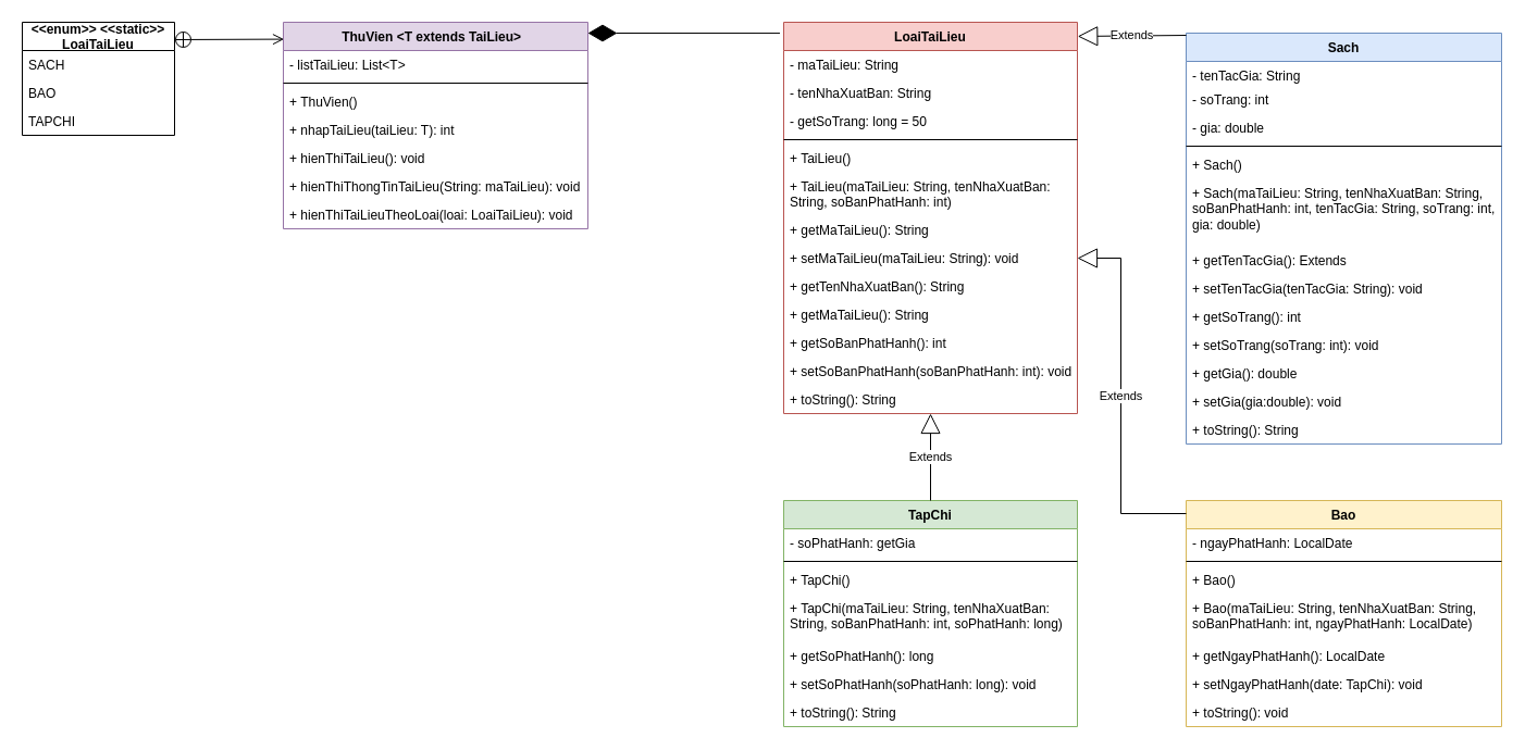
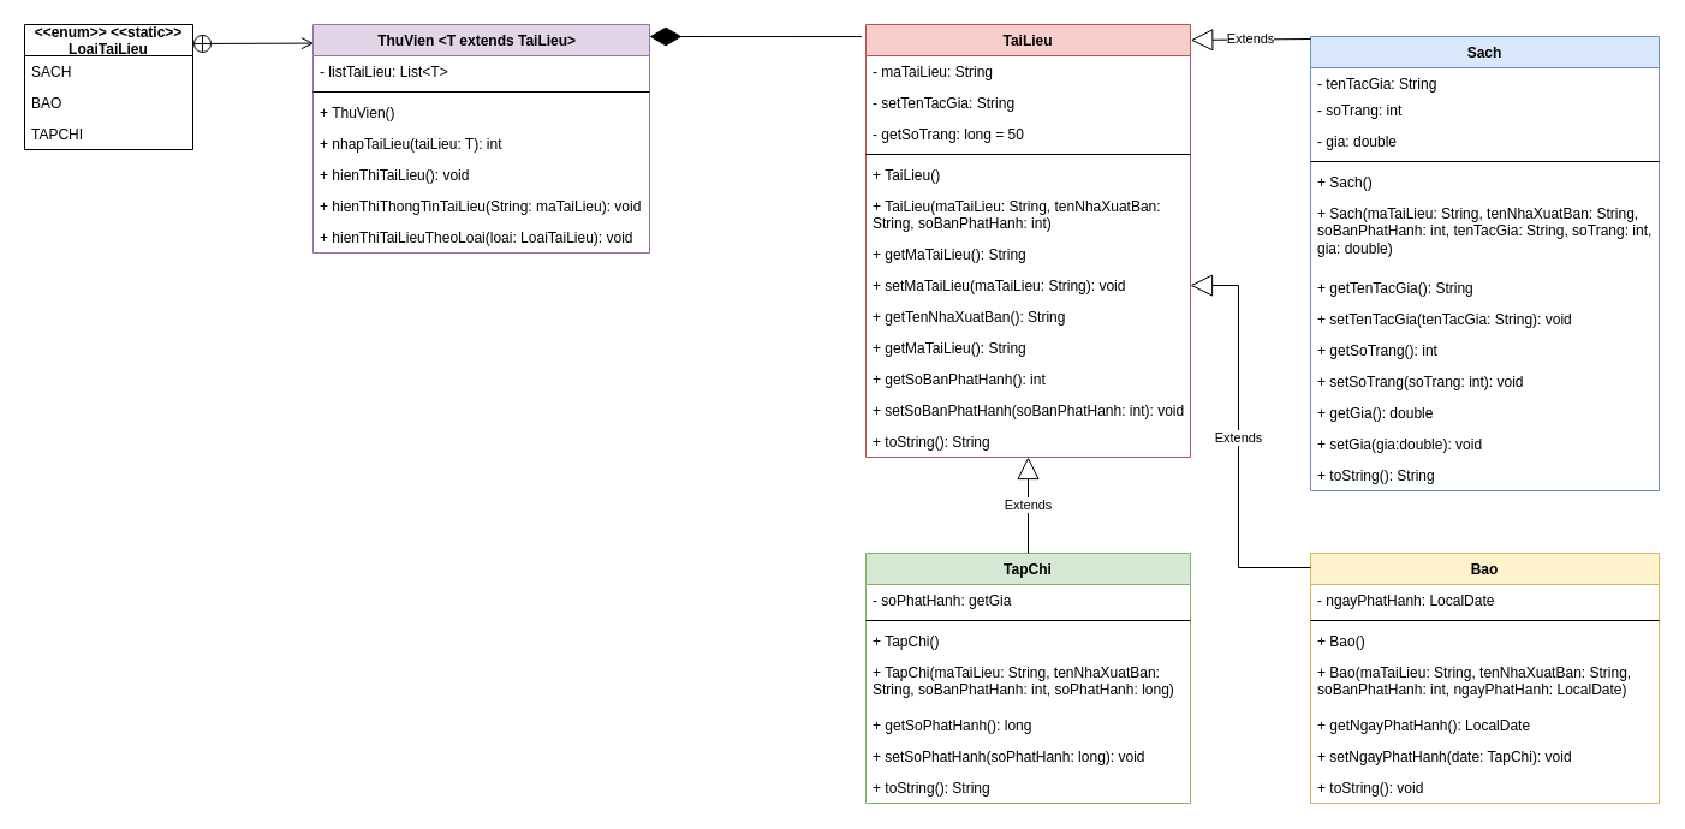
  <mxCell id="0" />
  <mxCell id="1" parent="0" />
- <mxCell id="2" value="LoaiTaiLieu&#10;" style="swimlane;fontStyle=1;align=center;verticalAlign=top;childLayout=stackLayout;horizontal=1;startSize=26;horizontalStack=0;resizeParent=1;resizeParentMax=0;resizeLast=0;collapsible=1;marginBottom=0;fillColor=#f8cecc;strokeColor=#b85450;" parent="1" vertex="1"><mxGeometry x="720" y="20" width="270" height="360" as="geometry" /></mxCell>
+ <mxCell id="2" value="TaiLieu&#10;" style="swimlane;fontStyle=1;align=center;verticalAlign=top;childLayout=stackLayout;horizontal=1;startSize=26;horizontalStack=0;resizeParent=1;resizeParentMax=0;resizeLast=0;collapsible=1;marginBottom=0;fillColor=#f8cecc;strokeColor=#b85450;" parent="1" vertex="1"><mxGeometry x="720" y="20" width="270" height="360" as="geometry" /></mxCell>
  <mxCell id="3" value="- maTaiLieu: String" style="text;strokeColor=none;fillColor=none;align=left;verticalAlign=top;spacingLeft=4;spacingRight=4;overflow=hidden;rotatable=0;points=[[0,0.5],[1,0.5]];portConstraint=eastwest;" parent="2" vertex="1"><mxGeometry y="26" width="270" height="26" as="geometry" /></mxCell>
- <mxCell id="4" value="- tenNhaXuatBan: String" style="text;strokeColor=none;fillColor=none;align=left;verticalAlign=top;spacingLeft=4;spacingRight=4;overflow=hidden;rotatable=0;points=[[0,0.5],[1,0.5]];portConstraint=eastwest;" parent="2" vertex="1"><mxGeometry y="52" width="270" height="26" as="geometry" /></mxCell>
+ <mxCell id="4" value="- setTenTacGia: String" style="text;strokeColor=none;fillColor=none;align=left;verticalAlign=top;spacingLeft=4;spacingRight=4;overflow=hidden;rotatable=0;points=[[0,0.5],[1,0.5]];portConstraint=eastwest;" parent="2" vertex="1"><mxGeometry y="52" width="270" height="26" as="geometry" /></mxCell>
  <mxCell id="5" value="- getSoTrang: long = 50" style="text;strokeColor=none;fillColor=none;align=left;verticalAlign=top;spacingLeft=4;spacingRight=4;overflow=hidden;rotatable=0;points=[[0,0.5],[1,0.5]];portConstraint=eastwest;" parent="2" vertex="1"><mxGeometry y="78" width="270" height="26" as="geometry" /></mxCell>
  <mxCell id="6" value="" style="line;strokeWidth=1;fillColor=none;align=left;verticalAlign=middle;spacingTop=-1;spacingLeft=3;spacingRight=3;rotatable=0;labelPosition=right;points=[];portConstraint=eastwest;" parent="2" vertex="1"><mxGeometry y="104" width="270" height="8" as="geometry" /></mxCell>
  <mxCell id="7" value="+ TaiLieu()" style="text;strokeColor=none;fillColor=none;align=left;verticalAlign=top;spacingLeft=4;spacingRight=4;overflow=hidden;rotatable=0;points=[[0,0.5],[1,0.5]];portConstraint=eastwest;" parent="2" vertex="1"><mxGeometry y="112" width="270" height="26" as="geometry" /></mxCell>
  <mxCell id="8" value="+ TaiLieu(maTaiLieu: String, tenNhaXuatBan: String, soBanPhatHanh: int)" style="text;strokeColor=none;fillColor=none;align=left;verticalAlign=top;spacingLeft=4;spacingRight=4;overflow=hidden;rotatable=0;points=[[0,0.5],[1,0.5]];portConstraint=eastwest;whiteSpace=wrap;" parent="2" vertex="1"><mxGeometry y="138" width="270" height="40" as="geometry" /></mxCell>
  <mxCell id="9" value="+ getMaTaiLieu(): String" style="text;strokeColor=none;fillColor=none;align=left;verticalAlign=top;spacingLeft=4;spacingRight=4;overflow=hidden;rotatable=0;points=[[0,0.5],[1,0.5]];portConstraint=eastwest;html=0;" parent="2" vertex="1"><mxGeometry y="178" width="270" height="26" as="geometry" /></mxCell>
  <mxCell id="10" value="+ setMaTaiLieu(maTaiLieu: String): void" style="text;strokeColor=none;fillColor=none;align=left;verticalAlign=top;spacingLeft=4;spacingRight=4;overflow=hidden;rotatable=0;points=[[0,0.5],[1,0.5]];portConstraint=eastwest;html=0;" parent="2" vertex="1"><mxGeometry y="204" width="270" height="26" as="geometry" /></mxCell>
  <mxCell id="11" value="+ getTenNhaXuatBan(): String" style="text;strokeColor=none;fillColor=none;align=left;verticalAlign=top;spacingLeft=4;spacingRight=4;overflow=hidden;rotatable=0;points=[[0,0.5],[1,0.5]];portConstraint=eastwest;html=0;" parent="2" vertex="1"><mxGeometry y="230" width="270" height="26" as="geometry" /></mxCell>
  <mxCell id="12" value="+ getMaTaiLieu(): String" style="text;strokeColor=none;fillColor=none;align=left;verticalAlign=top;spacingLeft=4;spacingRight=4;overflow=hidden;rotatable=0;points=[[0,0.5],[1,0.5]];portConstraint=eastwest;html=0;" parent="2" vertex="1"><mxGeometry y="256" width="270" height="26" as="geometry" /></mxCell>
  <mxCell id="13" value="+ getSoBanPhatHanh(): int" style="text;strokeColor=none;fillColor=none;align=left;verticalAlign=top;spacingLeft=4;spacingRight=4;overflow=hidden;rotatable=0;points=[[0,0.5],[1,0.5]];portConstraint=eastwest;html=0;" parent="2" vertex="1"><mxGeometry y="282" width="270" height="26" as="geometry" /></mxCell>
  <mxCell id="14" value="+ setSoBanPhatHanh(soBanPhatHanh: int): void" style="text;strokeColor=none;fillColor=none;align=left;verticalAlign=top;spacingLeft=4;spacingRight=4;overflow=hidden;rotatable=0;points=[[0,0.5],[1,0.5]];portConstraint=eastwest;html=0;" parent="2" vertex="1"><mxGeometry y="308" width="270" height="26" as="geometry" /></mxCell>
  <mxCell id="15" value="+ toString(): String" style="text;strokeColor=none;fillColor=none;align=left;verticalAlign=top;spacingLeft=4;spacingRight=4;overflow=hidden;rotatable=0;points=[[0,0.5],[1,0.5]];portConstraint=eastwest;html=0;" parent="2" vertex="1"><mxGeometry y="334" width="270" height="26" as="geometry" /></mxCell>
  <mxCell id="16" value="Sach" style="swimlane;fontStyle=1;align=center;verticalAlign=top;childLayout=stackLayout;horizontal=1;startSize=26;horizontalStack=0;resizeParent=1;resizeParentMax=0;resizeLast=0;collapsible=1;marginBottom=0;html=0;fillColor=#dae8fc;strokeColor=#6c8ebf;" parent="1" vertex="1"><mxGeometry x="1090" y="30" width="290" height="378" as="geometry" /></mxCell>
  <mxCell id="17" value="- tenTacGia: String" style="text;strokeColor=none;fillColor=none;align=left;verticalAlign=top;spacingLeft=4;spacingRight=4;overflow=hidden;rotatable=0;points=[[0,0.5],[1,0.5]];portConstraint=eastwest;html=0;" parent="16" vertex="1"><mxGeometry y="26" width="290" height="22" as="geometry" /></mxCell>
  <mxCell id="18" value="- soTrang: int" style="text;strokeColor=none;fillColor=none;align=left;verticalAlign=top;spacingLeft=4;spacingRight=4;overflow=hidden;rotatable=0;points=[[0,0.5],[1,0.5]];portConstraint=eastwest;html=0;" parent="16" vertex="1"><mxGeometry y="48" width="290" height="26" as="geometry" /></mxCell>
  <mxCell id="19" value="- gia: double" style="text;strokeColor=none;fillColor=none;align=left;verticalAlign=top;spacingLeft=4;spacingRight=4;overflow=hidden;rotatable=0;points=[[0,0.5],[1,0.5]];portConstraint=eastwest;html=0;" parent="16" vertex="1"><mxGeometry y="74" width="290" height="26" as="geometry" /></mxCell>
  <mxCell id="20" value="" style="line;strokeWidth=1;fillColor=none;align=left;verticalAlign=middle;spacingTop=-1;spacingLeft=3;spacingRight=3;rotatable=0;labelPosition=right;points=[];portConstraint=eastwest;html=0;" parent="16" vertex="1"><mxGeometry y="100" width="290" height="8" as="geometry" /></mxCell>
  <mxCell id="21" value="+ Sach()" style="text;strokeColor=none;fillColor=none;align=left;verticalAlign=top;spacingLeft=4;spacingRight=4;overflow=hidden;rotatable=0;points=[[0,0.5],[1,0.5]];portConstraint=eastwest;html=0;" parent="16" vertex="1"><mxGeometry y="108" width="290" height="26" as="geometry" /></mxCell>
  <mxCell id="22" value="+ Sach(maTaiLieu: String, tenNhaXuatBan: String, soBanPhatHanh: int, tenTacGia: String, soTrang: int, gia: double)" style="text;strokeColor=none;fillColor=none;align=left;verticalAlign=top;spacingLeft=4;spacingRight=4;overflow=hidden;rotatable=0;points=[[0,0.5],[1,0.5]];portConstraint=eastwest;whiteSpace=wrap;" parent="16" vertex="1"><mxGeometry y="134" width="290" height="62" as="geometry" /></mxCell>
- <mxCell id="23" value="+ getTenTacGia(): Extends" style="text;strokeColor=none;fillColor=none;align=left;verticalAlign=top;spacingLeft=4;spacingRight=4;overflow=hidden;rotatable=0;points=[[0,0.5],[1,0.5]];portConstraint=eastwest;html=0;" parent="16" vertex="1"><mxGeometry y="196" width="290" height="26" as="geometry" /></mxCell>
+ <mxCell id="23" value="+ getTenTacGia(): String" style="text;strokeColor=none;fillColor=none;align=left;verticalAlign=top;spacingLeft=4;spacingRight=4;overflow=hidden;rotatable=0;points=[[0,0.5],[1,0.5]];portConstraint=eastwest;html=0;" parent="16" vertex="1"><mxGeometry y="196" width="290" height="26" as="geometry" /></mxCell>
  <mxCell id="24" value="+ setTenTacGia(tenTacGia: String): void" style="text;strokeColor=none;fillColor=none;align=left;verticalAlign=top;spacingLeft=4;spacingRight=4;overflow=hidden;rotatable=0;points=[[0,0.5],[1,0.5]];portConstraint=eastwest;html=0;" parent="16" vertex="1"><mxGeometry y="222" width="290" height="26" as="geometry" /></mxCell>
  <mxCell id="25" value="+ getSoTrang(): int" style="text;strokeColor=none;fillColor=none;align=left;verticalAlign=top;spacingLeft=4;spacingRight=4;overflow=hidden;rotatable=0;points=[[0,0.5],[1,0.5]];portConstraint=eastwest;html=0;" parent="16" vertex="1"><mxGeometry y="248" width="290" height="26" as="geometry" /></mxCell>
  <mxCell id="26" value="+ setSoTrang(soTrang: int): void" style="text;strokeColor=none;fillColor=none;align=left;verticalAlign=top;spacingLeft=4;spacingRight=4;overflow=hidden;rotatable=0;points=[[0,0.5],[1,0.5]];portConstraint=eastwest;html=0;" parent="16" vertex="1"><mxGeometry y="274" width="290" height="26" as="geometry" /></mxCell>
  <mxCell id="27" value="+ getGia(): double" style="text;strokeColor=none;fillColor=none;align=left;verticalAlign=top;spacingLeft=4;spacingRight=4;overflow=hidden;rotatable=0;points=[[0,0.5],[1,0.5]];portConstraint=eastwest;html=0;" parent="16" vertex="1"><mxGeometry y="300" width="290" height="26" as="geometry" /></mxCell>
  <mxCell id="28" value="+ setGia(gia:double): void" style="text;strokeColor=none;fillColor=none;align=left;verticalAlign=top;spacingLeft=4;spacingRight=4;overflow=hidden;rotatable=0;points=[[0,0.5],[1,0.5]];portConstraint=eastwest;html=0;" parent="16" vertex="1"><mxGeometry y="326" width="290" height="26" as="geometry" /></mxCell>
  <mxCell id="29" value="+ toString(): String" style="text;strokeColor=none;fillColor=none;align=left;verticalAlign=top;spacingLeft=4;spacingRight=4;overflow=hidden;rotatable=0;points=[[0,0.5],[1,0.5]];portConstraint=eastwest;html=0;" parent="16" vertex="1"><mxGeometry y="352" width="290" height="26" as="geometry" /></mxCell>
  <mxCell id="30" value="Extends" style="endArrow=block;endSize=16;endFill=0;html=1;rounded=0;entryX=1.001;entryY=0.036;entryDx=0;entryDy=0;entryPerimeter=0;" parent="1" target="2" edge="1"><mxGeometry width="160" relative="1" as="geometry"><mxPoint x="1090" y="32" as="sourcePoint" /><mxPoint x="1110" y="130" as="targetPoint" /></mxGeometry></mxCell>
  <mxCell id="31" value="TapChi" style="swimlane;fontStyle=1;align=center;verticalAlign=top;childLayout=stackLayout;horizontal=1;startSize=26;horizontalStack=0;resizeParent=1;resizeParentMax=0;resizeLast=0;collapsible=1;marginBottom=0;html=0;fillColor=#d5e8d4;strokeColor=#82b366;" parent="1" vertex="1"><mxGeometry x="720" y="460" width="270" height="208" as="geometry" /></mxCell>
  <mxCell id="32" value="- soPhatHanh: getGia" style="text;strokeColor=none;fillColor=none;align=left;verticalAlign=top;spacingLeft=4;spacingRight=4;overflow=hidden;rotatable=0;points=[[0,0.5],[1,0.5]];portConstraint=eastwest;html=0;" parent="31" vertex="1"><mxGeometry y="26" width="270" height="26" as="geometry" /></mxCell>
  <mxCell id="33" value="" style="line;strokeWidth=1;fillColor=none;align=left;verticalAlign=middle;spacingTop=-1;spacingLeft=3;spacingRight=3;rotatable=0;labelPosition=right;points=[];portConstraint=eastwest;html=0;" parent="31" vertex="1"><mxGeometry y="52" width="270" height="8" as="geometry" /></mxCell>
  <mxCell id="34" value="+ TapChi()" style="text;strokeColor=none;fillColor=none;align=left;verticalAlign=top;spacingLeft=4;spacingRight=4;overflow=hidden;rotatable=0;points=[[0,0.5],[1,0.5]];portConstraint=eastwest;html=0;" parent="31" vertex="1"><mxGeometry y="60" width="270" height="26" as="geometry" /></mxCell>
  <mxCell id="35" value="+ TapChi(maTaiLieu: String, tenNhaXuatBan: String, soBanPhatHanh: int, soPhatHanh: long)" style="text;strokeColor=none;fillColor=none;align=left;verticalAlign=top;spacingLeft=4;spacingRight=4;overflow=hidden;rotatable=0;points=[[0,0.5],[1,0.5]];portConstraint=eastwest;html=0;whiteSpace=wrap;" parent="31" vertex="1"><mxGeometry y="86" width="270" height="44" as="geometry" /></mxCell>
  <mxCell id="36" value="+ getSoPhatHanh(): long" style="text;strokeColor=none;fillColor=none;align=left;verticalAlign=top;spacingLeft=4;spacingRight=4;overflow=hidden;rotatable=0;points=[[0,0.5],[1,0.5]];portConstraint=eastwest;html=0;" parent="31" vertex="1"><mxGeometry y="130" width="270" height="26" as="geometry" /></mxCell>
  <mxCell id="37" value="+ setSoPhatHanh(soPhatHanh: long): void" style="text;strokeColor=none;fillColor=none;align=left;verticalAlign=top;spacingLeft=4;spacingRight=4;overflow=hidden;rotatable=0;points=[[0,0.5],[1,0.5]];portConstraint=eastwest;html=0;" parent="31" vertex="1"><mxGeometry y="156" width="270" height="26" as="geometry" /></mxCell>
  <mxCell id="38" value="+ toString(): String" style="text;strokeColor=none;fillColor=none;align=left;verticalAlign=top;spacingLeft=4;spacingRight=4;overflow=hidden;rotatable=0;points=[[0,0.5],[1,0.5]];portConstraint=eastwest;html=0;" parent="31" vertex="1"><mxGeometry y="182" width="270" height="26" as="geometry" /></mxCell>
  <mxCell id="39" value="Extends" style="endArrow=block;endSize=16;endFill=0;html=1;rounded=0;exitX=0.5;exitY=0;exitDx=0;exitDy=0;" parent="1" source="31" target="15" edge="1"><mxGeometry width="160" relative="1" as="geometry"><mxPoint x="1060" y="320" as="sourcePoint" /><mxPoint x="1220" y="320" as="targetPoint" /></mxGeometry></mxCell>
  <mxCell id="40" value="Bao" style="swimlane;fontStyle=1;align=center;verticalAlign=top;childLayout=stackLayout;horizontal=1;startSize=26;horizontalStack=0;resizeParent=1;resizeParentMax=0;resizeLast=0;collapsible=1;marginBottom=0;html=0;fillColor=#fff2cc;strokeColor=#d6b656;" parent="1" vertex="1"><mxGeometry x="1090" y="460" width="290" height="208" as="geometry" /></mxCell>
  <mxCell id="41" value="- ngayPhatHanh: LocalDate" style="text;strokeColor=none;fillColor=none;align=left;verticalAlign=top;spacingLeft=4;spacingRight=4;overflow=hidden;rotatable=0;points=[[0,0.5],[1,0.5]];portConstraint=eastwest;html=0;" parent="40" vertex="1"><mxGeometry y="26" width="290" height="26" as="geometry" /></mxCell>
  <mxCell id="42" value="" style="line;strokeWidth=1;fillColor=none;align=left;verticalAlign=middle;spacingTop=-1;spacingLeft=3;spacingRight=3;rotatable=0;labelPosition=right;points=[];portConstraint=eastwest;html=0;" parent="40" vertex="1"><mxGeometry y="52" width="290" height="8" as="geometry" /></mxCell>
  <mxCell id="43" value="+ Bao()" style="text;strokeColor=none;fillColor=none;align=left;verticalAlign=top;spacingLeft=4;spacingRight=4;overflow=hidden;rotatable=0;points=[[0,0.5],[1,0.5]];portConstraint=eastwest;html=0;" parent="40" vertex="1"><mxGeometry y="60" width="290" height="26" as="geometry" /></mxCell>
  <mxCell id="44" value="+ Bao(maTaiLieu: String, tenNhaXuatBan: String, soBanPhatHanh: int, ngayPhatHanh: LocalDate)" style="text;strokeColor=none;fillColor=none;align=left;verticalAlign=top;spacingLeft=4;spacingRight=4;overflow=hidden;rotatable=0;points=[[0,0.5],[1,0.5]];portConstraint=eastwest;whiteSpace=wrap;" parent="40" vertex="1"><mxGeometry y="86" width="290" height="44" as="geometry" /></mxCell>
  <mxCell id="45" value="+ getNgayPhatHanh(): LocalDate" style="text;strokeColor=none;fillColor=none;align=left;verticalAlign=top;spacingLeft=4;spacingRight=4;overflow=hidden;rotatable=0;points=[[0,0.5],[1,0.5]];portConstraint=eastwest;html=0;" parent="40" vertex="1"><mxGeometry y="130" width="290" height="26" as="geometry" /></mxCell>
  <mxCell id="46" value="+ setNgayPhatHanh(date: TapChi): void" style="text;strokeColor=none;fillColor=none;align=left;verticalAlign=top;spacingLeft=4;spacingRight=4;overflow=hidden;rotatable=0;points=[[0,0.5],[1,0.5]];portConstraint=eastwest;html=0;" parent="40" vertex="1"><mxGeometry y="156" width="290" height="26" as="geometry" /></mxCell>
  <mxCell id="47" value="+ toString(): void" style="text;strokeColor=none;fillColor=none;align=left;verticalAlign=top;spacingLeft=4;spacingRight=4;overflow=hidden;rotatable=0;points=[[0,0.5],[1,0.5]];portConstraint=eastwest;html=0;" parent="40" vertex="1"><mxGeometry y="182" width="290" height="26" as="geometry" /></mxCell>
  <mxCell id="48" value="Extends" style="endArrow=block;endSize=16;endFill=0;html=1;rounded=0;entryX=1;entryY=0.5;entryDx=0;entryDy=0;" parent="1" target="10" edge="1"><mxGeometry width="160" relative="1" as="geometry"><mxPoint x="1090" y="472" as="sourcePoint" /><mxPoint x="1140" y="440" as="targetPoint" /><Array as="points"><mxPoint x="1030" y="472" /><mxPoint x="1030" y="237" /></Array></mxGeometry></mxCell>
  <mxCell id="49" value="ThuVien &lt;T extends TaiLieu&gt;  " style="swimlane;fontStyle=1;align=center;verticalAlign=top;childLayout=stackLayout;horizontal=1;startSize=26;horizontalStack=0;resizeParent=1;resizeParentMax=0;resizeLast=0;collapsible=1;marginBottom=0;html=0;fillColor=#e1d5e7;strokeColor=#9673a6;" parent="1" vertex="1"><mxGeometry x="260" y="20" width="280" height="190" as="geometry"><mxRectangle x="-190" y="50" width="80" height="26" as="alternateBounds" /></mxGeometry></mxCell>
  <mxCell id="50" value="- listTaiLieu: List&lt;T&gt; " style="text;strokeColor=none;fillColor=none;align=left;verticalAlign=top;spacingLeft=4;spacingRight=4;overflow=hidden;rotatable=0;points=[[0,0.5],[1,0.5]];portConstraint=eastwest;html=0;" parent="49" vertex="1"><mxGeometry y="26" width="280" height="26" as="geometry" /></mxCell>
  <mxCell id="51" value="" style="line;strokeWidth=1;fillColor=none;align=left;verticalAlign=middle;spacingTop=-1;spacingLeft=3;spacingRight=3;rotatable=0;labelPosition=right;points=[];portConstraint=eastwest;html=0;" parent="49" vertex="1"><mxGeometry y="52" width="280" height="8" as="geometry" /></mxCell>
  <mxCell id="52" value="+ ThuVien()" style="text;strokeColor=none;fillColor=none;align=left;verticalAlign=top;spacingLeft=4;spacingRight=4;overflow=hidden;rotatable=0;points=[[0,0.5],[1,0.5]];portConstraint=eastwest;html=0;" parent="49" vertex="1"><mxGeometry y="60" width="280" height="26" as="geometry" /></mxCell>
  <mxCell id="53" value="+ nhapTaiLieu(taiLieu: T): int" style="text;strokeColor=none;fillColor=none;align=left;verticalAlign=top;spacingLeft=4;spacingRight=4;overflow=hidden;rotatable=0;points=[[0,0.5],[1,0.5]];portConstraint=eastwest;html=0;" parent="49" vertex="1"><mxGeometry y="86" width="280" height="26" as="geometry" /></mxCell>
  <mxCell id="54" value="+ hienThiTaiLieu(): void" style="text;strokeColor=none;fillColor=none;align=left;verticalAlign=top;spacingLeft=4;spacingRight=4;overflow=hidden;rotatable=0;points=[[0,0.5],[1,0.5]];portConstraint=eastwest;html=0;" parent="49" vertex="1"><mxGeometry y="112" width="280" height="26" as="geometry" /></mxCell>
  <mxCell id="55" value="+ hienThiThongTinTaiLieu(String: maTaiLieu): void" style="text;strokeColor=none;fillColor=none;align=left;verticalAlign=top;spacingLeft=4;spacingRight=4;overflow=hidden;rotatable=0;points=[[0,0.5],[1,0.5]];portConstraint=eastwest;html=0;" parent="49" vertex="1"><mxGeometry y="138" width="280" height="26" as="geometry" /></mxCell>
  <mxCell id="56" value="+ hienThiTaiLieuTheoLoai(loai: LoaiTaiLieu): void" style="text;strokeColor=none;fillColor=none;align=left;verticalAlign=top;spacingLeft=4;spacingRight=4;overflow=hidden;rotatable=0;points=[[0,0.5],[1,0.5]];portConstraint=eastwest;html=0;" parent="49" vertex="1"><mxGeometry y="164" width="280" height="26" as="geometry" /></mxCell>
  <mxCell id="57" value="" style="endArrow=diamondThin;endFill=1;endSize=24;html=1;rounded=0;exitX=-0.013;exitY=0.028;exitDx=0;exitDy=0;exitPerimeter=0;" parent="1" source="2" edge="1"><mxGeometry width="160" relative="1" as="geometry"><mxPoint x="640" y="50" as="sourcePoint" /><mxPoint x="540" y="30" as="targetPoint" /></mxGeometry></mxCell>
  <mxCell id="58" value="&lt;&lt;enum&gt;&gt; &lt;&lt;static&gt;&gt;&#10;LoaiTaiLieu" style="swimlane;fontStyle=1;childLayout=stackLayout;horizontal=1;startSize=26;fillColor=none;horizontalStack=0;resizeParent=1;resizeParentMax=0;resizeLast=0;collapsible=1;marginBottom=0;html=0;" parent="1" vertex="1"><mxGeometry x="20" y="20" width="140" height="104" as="geometry" /></mxCell>
  <mxCell id="59" value="SACH" style="text;strokeColor=none;fillColor=none;align=left;verticalAlign=top;spacingLeft=4;spacingRight=4;overflow=hidden;rotatable=0;points=[[0,0.5],[1,0.5]];portConstraint=eastwest;html=0;" parent="58" vertex="1"><mxGeometry y="26" width="140" height="26" as="geometry" /></mxCell>
  <mxCell id="60" value="BAO" style="text;strokeColor=none;fillColor=none;align=left;verticalAlign=top;spacingLeft=4;spacingRight=4;overflow=hidden;rotatable=0;points=[[0,0.5],[1,0.5]];portConstraint=eastwest;html=0;" parent="58" vertex="1"><mxGeometry y="52" width="140" height="26" as="geometry" /></mxCell>
  <mxCell id="61" value="TAPCHI" style="text;strokeColor=none;fillColor=none;align=left;verticalAlign=top;spacingLeft=4;spacingRight=4;overflow=hidden;rotatable=0;points=[[0,0.5],[1,0.5]];portConstraint=eastwest;html=0;" parent="58" vertex="1"><mxGeometry y="78" width="140" height="26" as="geometry" /></mxCell>
  <mxCell id="62" value="" style="endArrow=open;startArrow=circlePlus;endFill=0;startFill=0;endSize=8;html=1;rounded=0;entryX=0.002;entryY=0.082;entryDx=0;entryDy=0;entryPerimeter=0;" parent="1" target="49" edge="1"><mxGeometry width="160" relative="1" as="geometry"><mxPoint x="160" y="36" as="sourcePoint" /><mxPoint x="243" y="38" as="targetPoint" /></mxGeometry></mxCell>
